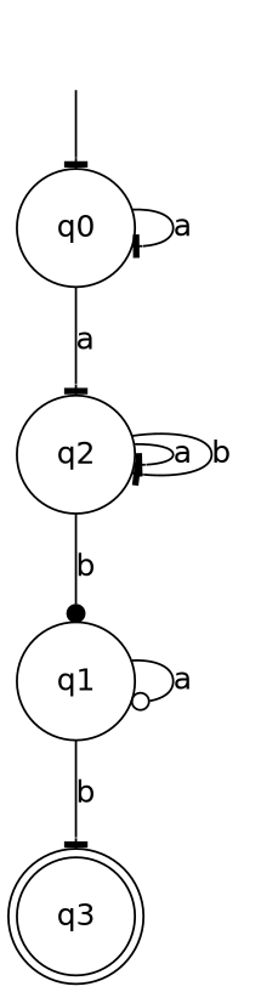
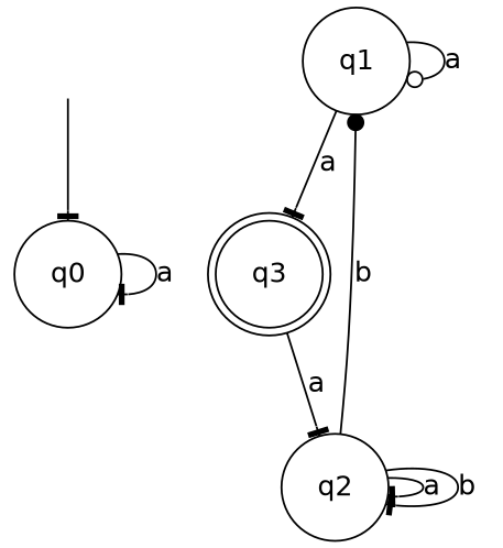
  digraph {
    fontname="DejaVu Sans"
    node [fontname="DejaVu Sans" shape=circle]
    edge [arrowhead=tee fontname="DejaVu Sans"]
    n1 [label=<<TABLE BORDER="0" CELLBORDER="" CELLSPACING="0"><TR><TD>_nil</TD></TR></TABLE>> style=invis shape=""]
    n2 [label=<<TABLE BORDER="0" CELLBORDER="0" CELLSPACING="0"><TR><TD>q0</TD></TR></TABLE>>]
    n3 [label=<<TABLE BORDER="0" CELLBORDER="0" CELLSPACING="0"><TR><TD>q1</TD></TR></TABLE>>]
    n4 [label=<<TABLE BORDER="0" CELLBORDER="0" CELLSPACING="0"><TR><TD>q3</TD></TR></TABLE>> shape=doublecircle]
    n5 [label=<<TABLE BORDER="0" CELLBORDER="0" CELLSPACING="0"><TR><TD>q2</TD></TR></TABLE>>]
    n1 -> n2
    n2 -> n2 [label=a]
    n3 -> n3 [arrowhead=odot label=a]
-   n3 -> n4 [label=b]
-   n2 -> n5 [label=a]
+   n3 -> n4 [label=a]
+   n4 -> n5 [label=a]
    n5 -> n3 [arrowhead=dot label=b]
    n5 -> n5 [label=a]
    n5 -> n5 [label=b]
  }
